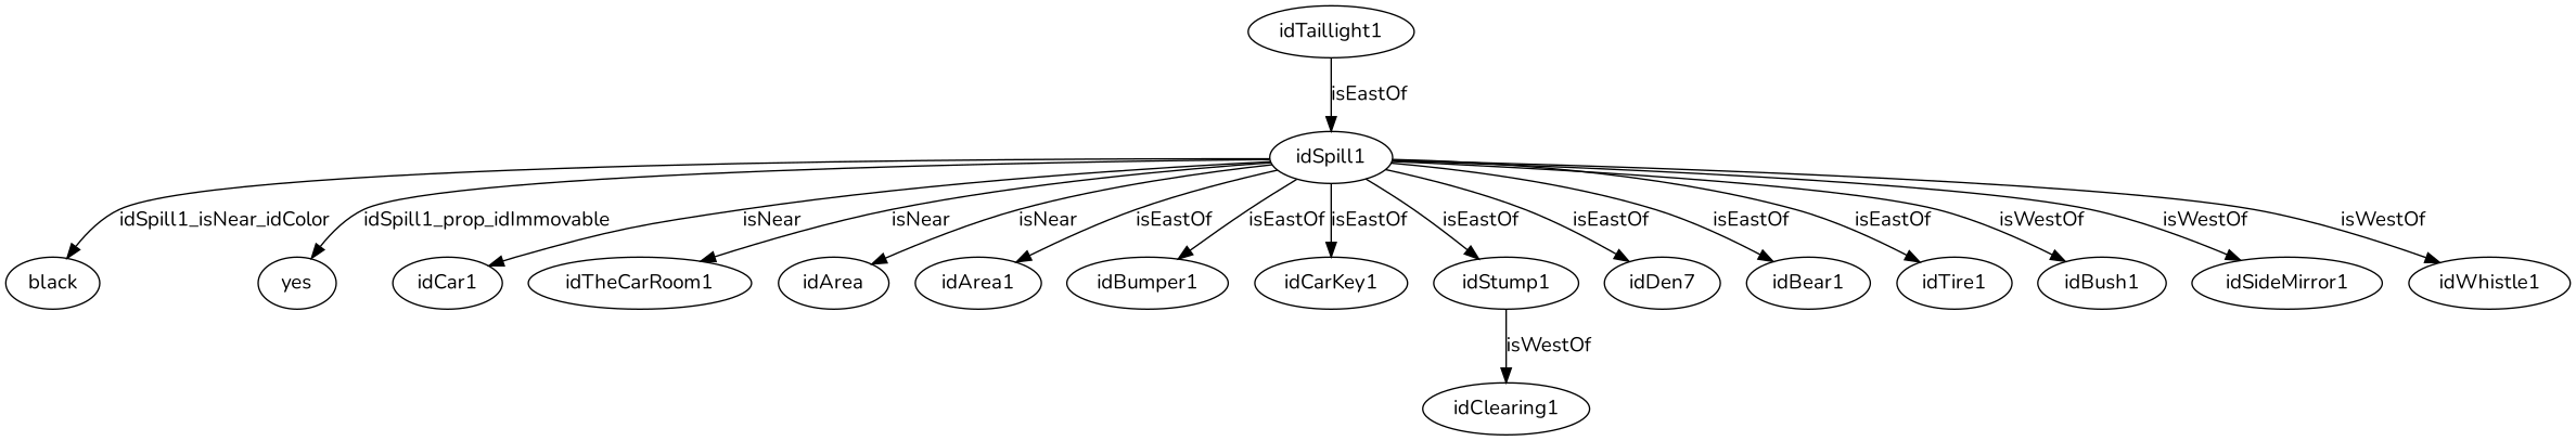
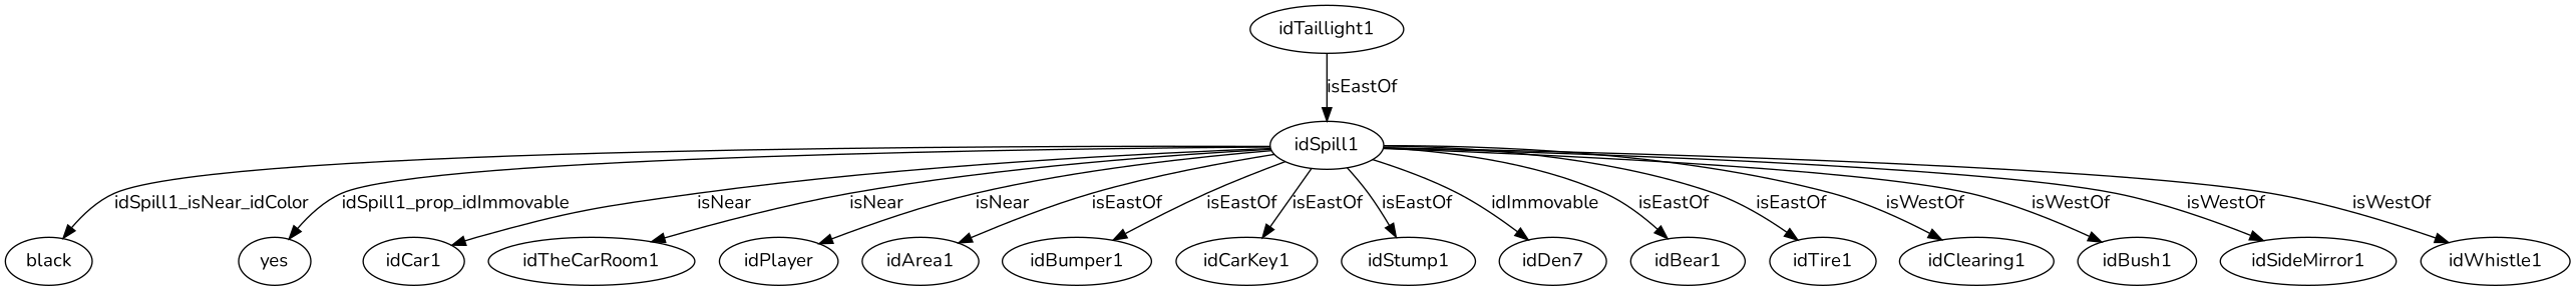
  strict digraph {
    fontname=Nunito
    node [fontname=Nunito node_type=entity_node]
    edge [edge_type=relationship fontname=Nunito]
    black [node_type=property_node]
    idSpill1
    yes [node_type=property_node]
    idCar1
    idTheCarRoom1
-   idPlayer [label=idArea]
+   idPlayer
    idArea1
    idBumper1
    idCarKey1
    idStump1
    n11 [label=idDen7]
    idBear1
    idTire1
    idClearing1
    idBush1
    idSideMirror1
    idWhistle1
    idTaillight1
    idSpill1 -> black [edge_type=property label=idSpill1_isNear_idColor]
    idSpill1 -> yes [edge_type=property label=idSpill1_prop_idImmovable]
    idSpill1 -> idCar1 [label=isNear]
    idSpill1 -> idTheCarRoom1 [label=isNear]
    idSpill1 -> idPlayer [label=isNear]
    idSpill1 -> idArea1 [label=isEastOf]
    idSpill1 -> idBumper1 [label=isEastOf]
    idSpill1 -> idCarKey1 [label=isEastOf]
    idSpill1 -> idStump1 [label=isEastOf]
-   idSpill1 -> n11 [label=isEastOf]
+   idSpill1 -> n11 [label=idImmovable]
    idSpill1 -> idBear1 [label=isEastOf]
    idSpill1 -> idTire1 [label=isEastOf]
-   idStump1 -> idClearing1 [label=isWestOf]
+   idSpill1 -> idClearing1 [label=isWestOf]
    idSpill1 -> idBush1 [label=isWestOf]
    idSpill1 -> idSideMirror1 [label=isWestOf]
    idSpill1 -> idWhistle1 [label=isWestOf]
    idTaillight1 -> idSpill1 [label=isEastOf]
  }
